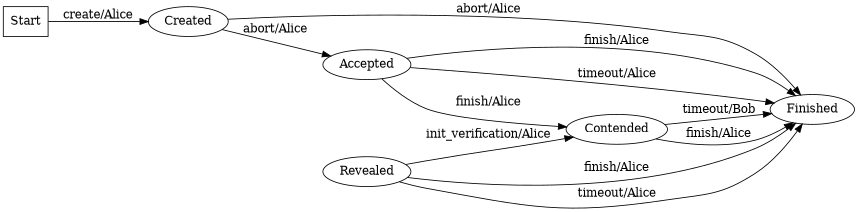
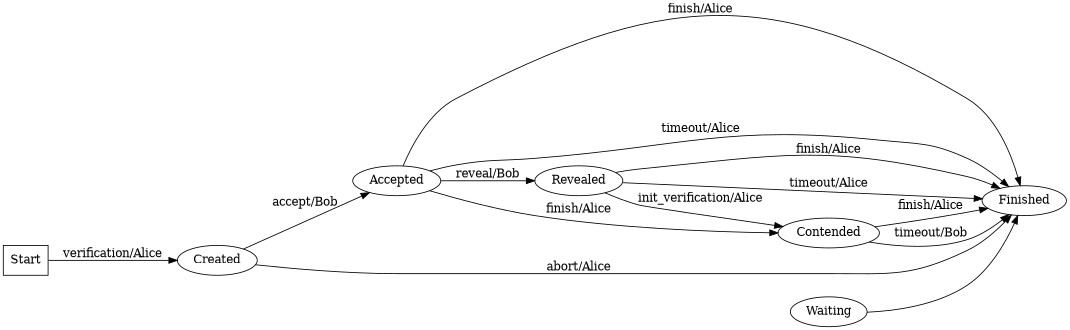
  digraph {
    rankdir=LR
    Start [shape=rectangle]
    Created
    Accepted
    Finished
    Revealed
    Contended
-   Start -> Created [label="create/Alice"]
-   Created -> Accepted [label="abort/Alice"]
+   Waiting
+   Start -> Created [label="verification/Alice"]
+   Created -> Accepted [label="accept/Bob"]
    Created -> Finished [label="abort/Alice"]
    Accepted -> Finished [label="finish/Alice"]
    Accepted -> Finished [label="timeout/Alice"]
+   Accepted -> Revealed [label="reveal/Bob"]
    Accepted -> Contended [label="finish/Alice"]
    Revealed -> Finished [label="finish/Alice"]
    Revealed -> Finished [label="timeout/Alice"]
    Revealed -> Contended [label="init_verification/Alice"]
    Contended -> Finished [label="finish/Alice"]
    Contended -> Finished [label="timeout/Bob"]
+   Waiting -> Finished
  }
